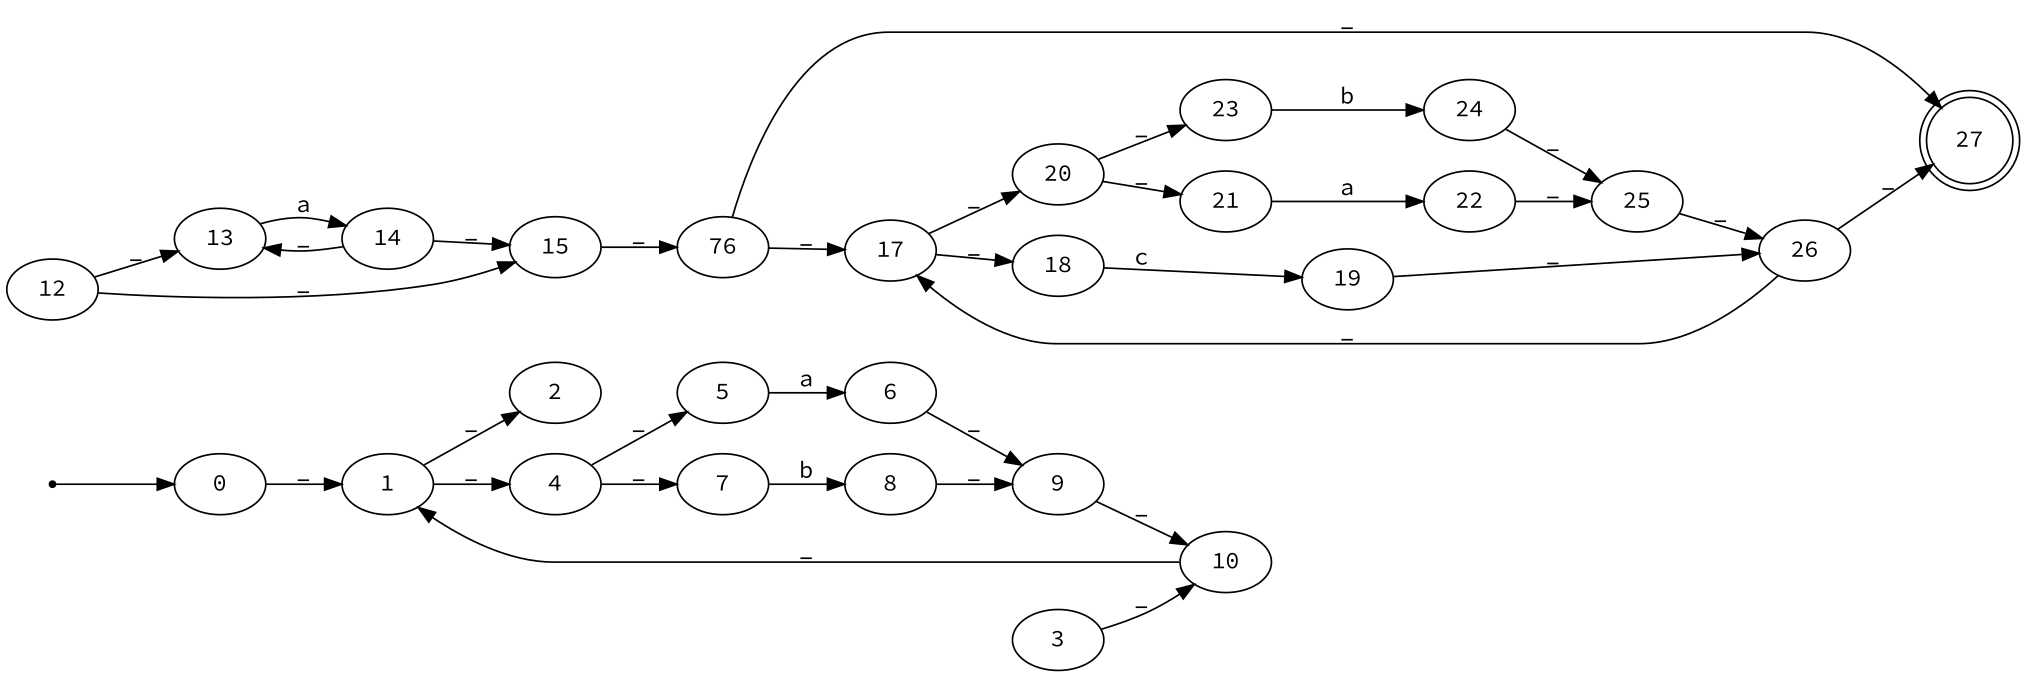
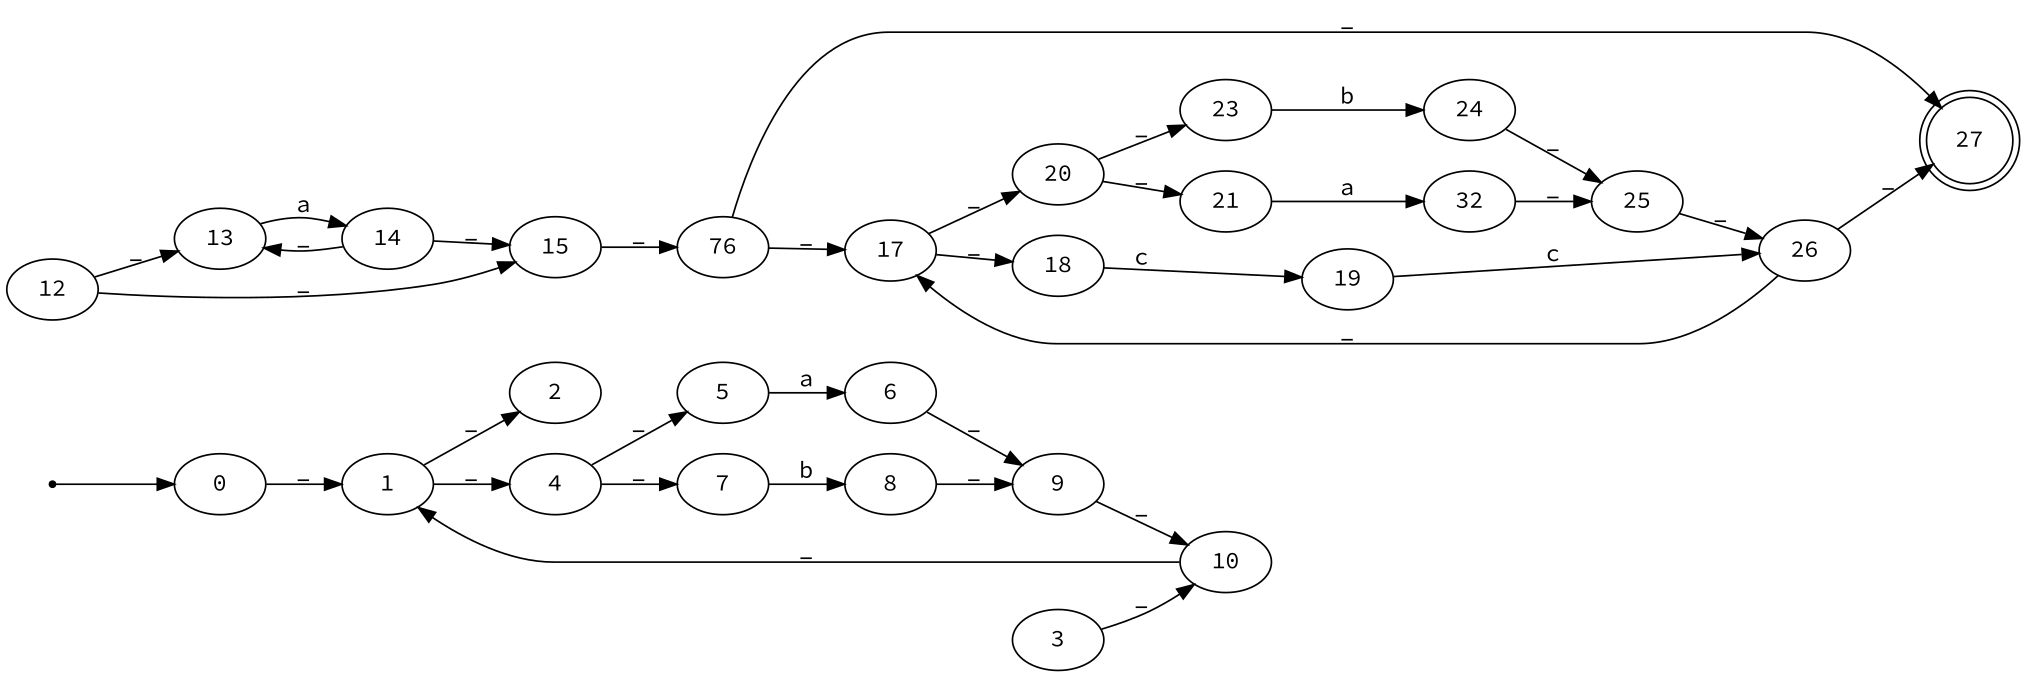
  digraph {
    fontname="Source Code Pro"
    rankdir=LR
    node [fontname="Source Code Pro"]
    edge [fontname="Source Code Pro"]
    inic [shape=point]
    0
    1
    2
    4
    5
    7
    12
    13
    15
    3
    10
    6
    8
    9
    14
    n17 [label=76]
    27 [shape=doublecircle]
    17
    20
    18
    23
    21
    19
    24
-   22
+   22 [label=32]
    26
    25
    inic -> 0
    0 -> 1 [label=_]
    1 -> 2 [label=_]
    1 -> 4 [label=_]
    4 -> 5 [label=_]
    4 -> 7 [label=_]
    5 -> 6 [label=a]
    7 -> 8 [label=b]
    12 -> 13 [label=_]
    12 -> 15 [label=_]
    13 -> 14 [label=a]
    15 -> n17 [label=_]
    3 -> 10 [label=_]
    10 -> 1 [label=_]
    6 -> 9 [label=_]
    8 -> 9 [label=_]
    9 -> 10 [label=_]
    14 -> 13 [label=_]
    14 -> 15 [label=_]
    n17 -> 27 [label=_]
    n17 -> 17 [label=_]
    17 -> 20 [label=_]
    17 -> 18 [label=_]
    20 -> 23 [label=_]
    20 -> 21 [label=_]
    18 -> 19 [label=c]
    23 -> 24 [label=b]
    21 -> 22 [label=a]
-   19 -> 26 [label=_]
+   19 -> 26 [label=c]
    24 -> 25 [label=_]
    22 -> 25 [label=_]
    26 -> 27 [label=_]
    26 -> 17 [label=_]
    25 -> 26 [label=_]
  }
